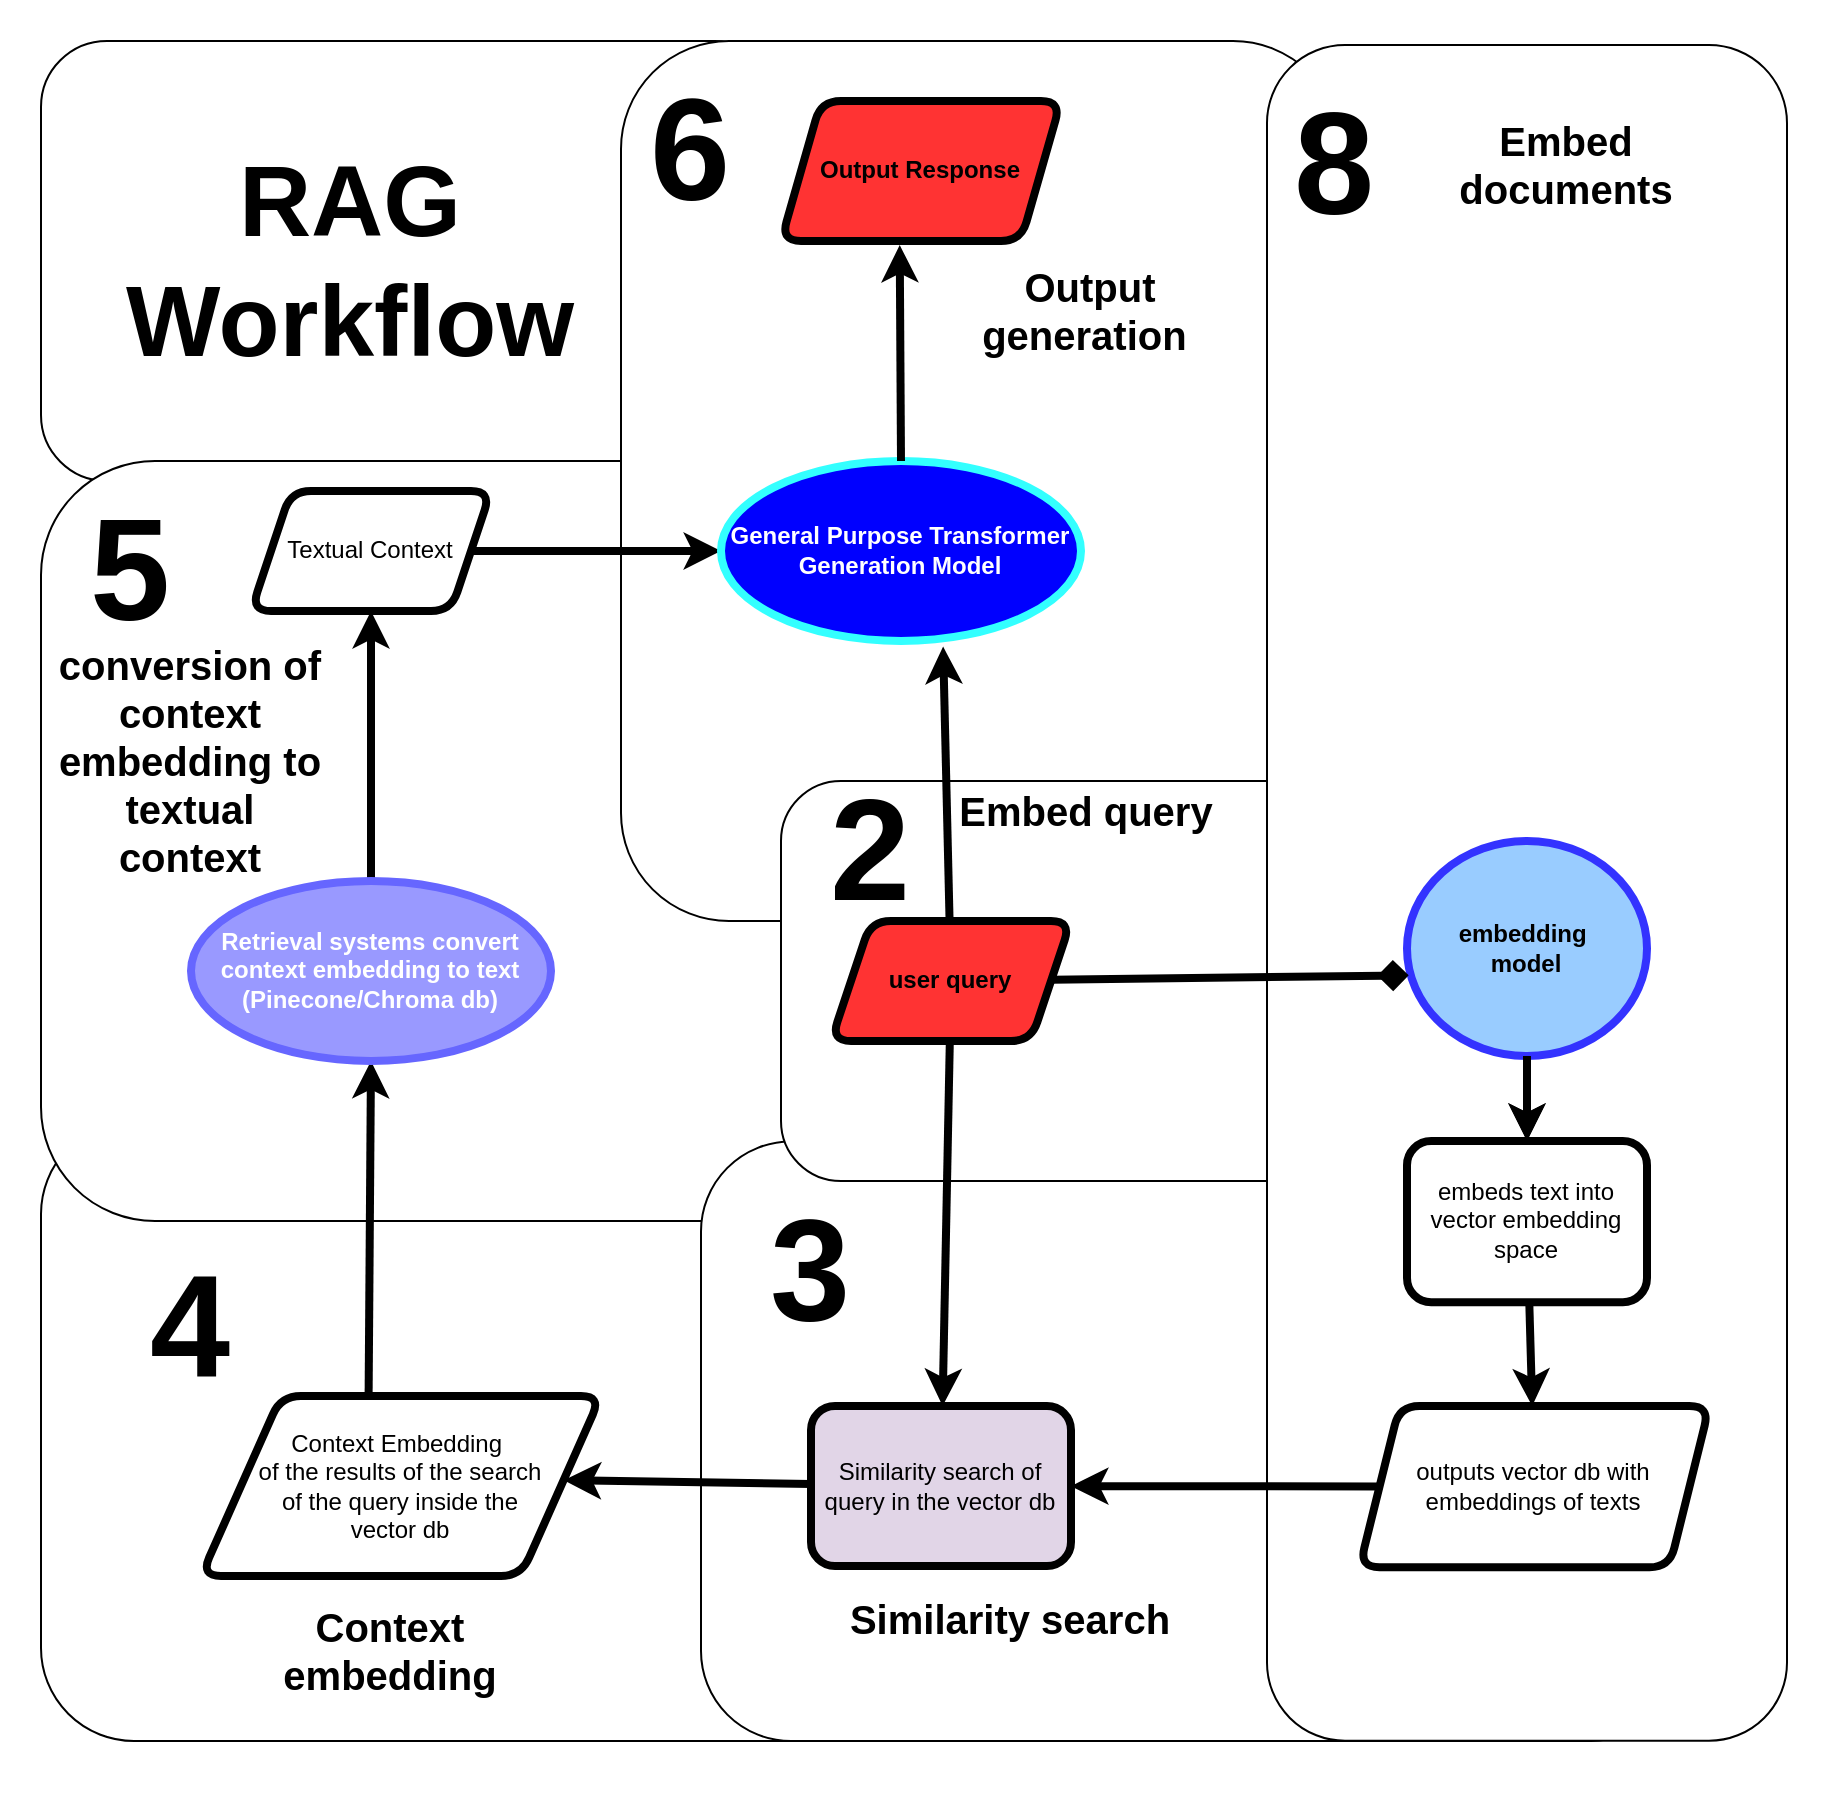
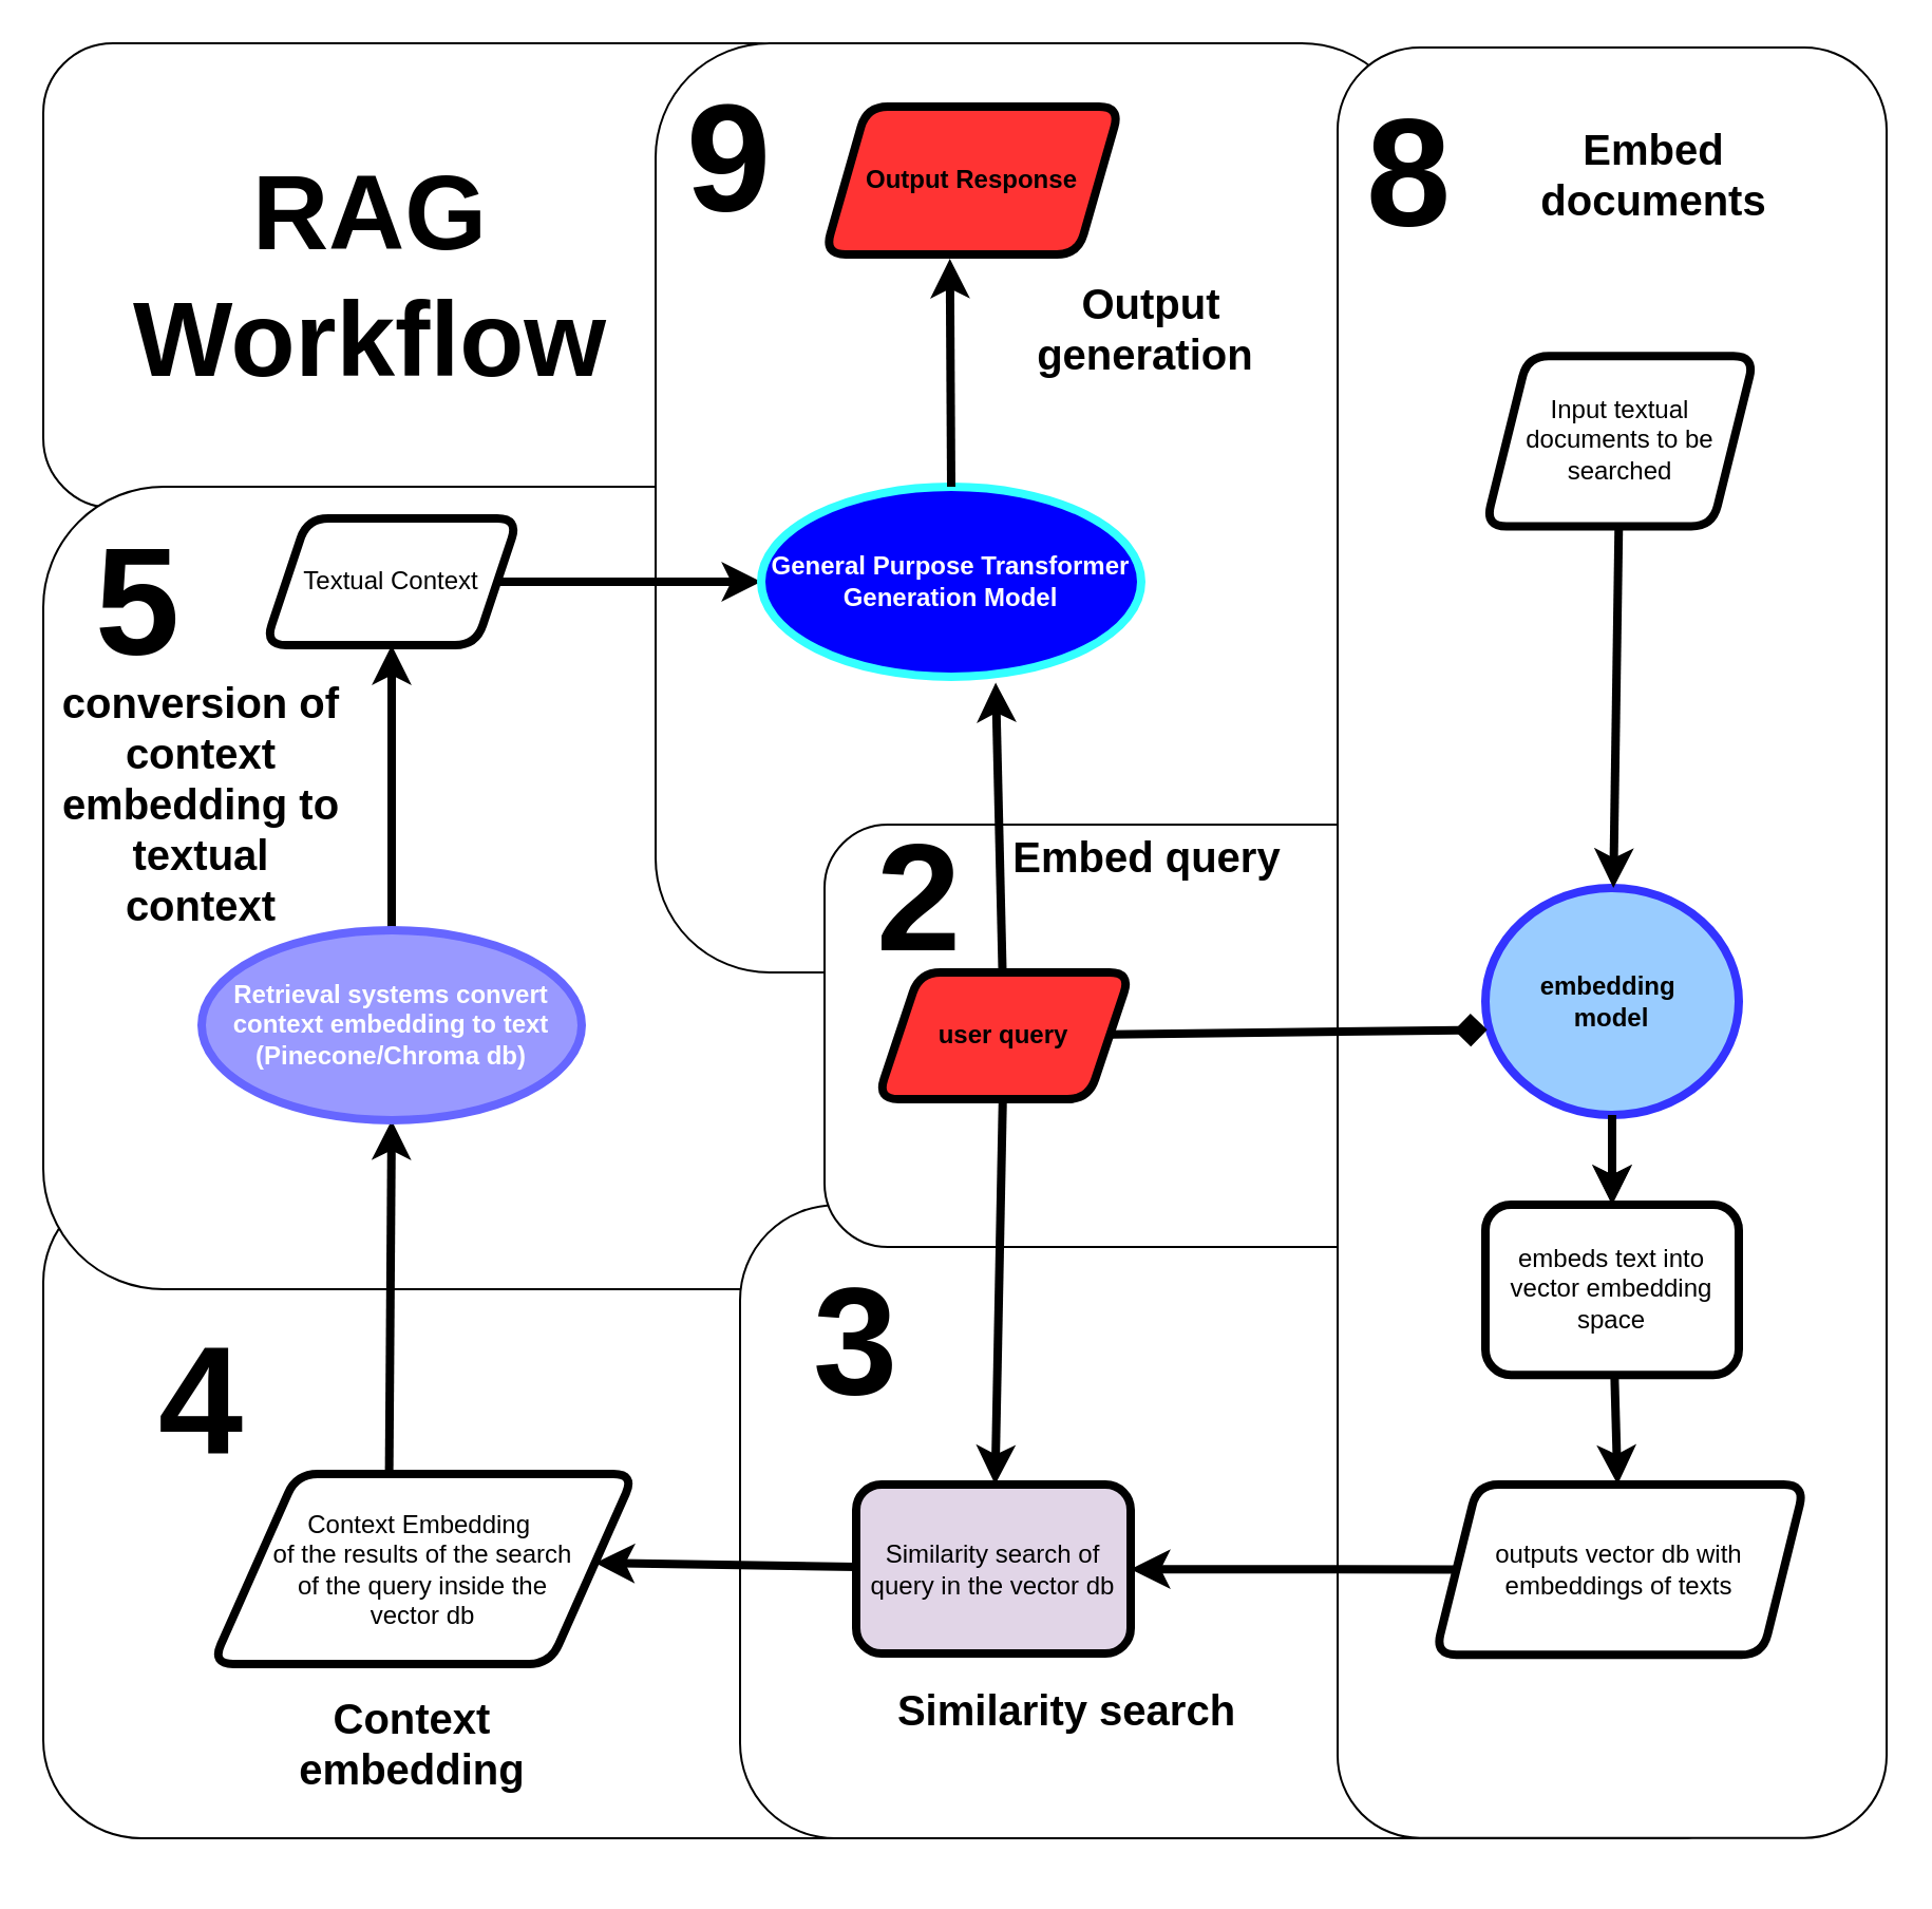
  <mxCell id="0" />
  <mxCell id="1" parent="0" />
  <mxCell id="2" value="" style="group" parent="1" vertex="1" connectable="0"><mxGeometry x="20" y="20" width="873" height="862" as="geometry" /></mxCell>
  <mxCell id="3" value="" style="rounded=1;whiteSpace=wrap;html=1;" parent="2" vertex="1"><mxGeometry width="370" height="220" as="geometry" /></mxCell>
  <mxCell id="4" value="" style="rounded=1;whiteSpace=wrap;html=1;" parent="2" vertex="1"><mxGeometry y="540" width="465" height="310" as="geometry" /></mxCell>
  <mxCell id="5" value="" style="rounded=1;whiteSpace=wrap;html=1;" parent="2" vertex="1"><mxGeometry y="210" width="510" height="380" as="geometry" /></mxCell>
  <mxCell id="6" value="" style="rounded=1;whiteSpace=wrap;html=1;" parent="2" vertex="1"><mxGeometry x="290" width="360" height="440" as="geometry" /></mxCell>
  <mxCell id="7" value="" style="rounded=1;whiteSpace=wrap;html=1;" parent="2" vertex="1"><mxGeometry x="330" y="550.25" width="490" height="299.75" as="geometry" /></mxCell>
  <mxCell id="8" value="" style="rounded=1;whiteSpace=wrap;html=1;" parent="2" vertex="1"><mxGeometry x="370" y="370" width="460" height="200" as="geometry" /></mxCell>
  <mxCell id="9" style="edgeStyle=none;html=1;strokeWidth=4;" parent="2" source="10" target="13" edge="1"><mxGeometry relative="1" as="geometry" /></mxCell>
  <mxCell id="10" value="&lt;b&gt;user query&lt;/b&gt;" style="shape=parallelogram;perimeter=parallelogramPerimeter;whiteSpace=wrap;html=1;fixedSize=1;strokeWidth=4;rounded=1;fillColor=light-dark(#FF3333,#FF3333);" parent="2" vertex="1"><mxGeometry x="395" y="440" width="120" height="60" as="geometry" /></mxCell>
  <mxCell id="11" value="&lt;span&gt;Embed query&lt;/span&gt;" style="text;html=1;align=center;verticalAlign=middle;whiteSpace=wrap;rounded=0;fontSize=20;fontStyle=1" parent="2" vertex="1"><mxGeometry x="433" y="370" width="180" height="30" as="geometry" /></mxCell>
  <mxCell id="12" value="" style="edgeStyle=none;html=1;strokeWidth=4;entryX=0.907;entryY=0.468;entryDx=0;entryDy=0;entryPerimeter=0;" parent="2" source="13" target="15" edge="1"><mxGeometry relative="1" as="geometry" /></mxCell>
  <mxCell id="13" value="Similarity search of query in the vector db" style="rounded=1;whiteSpace=wrap;html=1;strokeWidth=4;fillColor=#e1d5e7;" parent="2" vertex="1"><mxGeometry x="385" y="682.5" width="130" height="80" as="geometry" /></mxCell>
  <mxCell id="14" value="&lt;span&gt;Similarity search&lt;/span&gt;" style="text;html=1;align=center;verticalAlign=middle;whiteSpace=wrap;rounded=0;fontSize=20;fontStyle=1" parent="2" vertex="1"><mxGeometry x="395" y="774" width="180" height="30" as="geometry" /></mxCell>
  <mxCell id="15" value="Context Embedding&amp;nbsp;&lt;div&gt;of the results of the search&lt;/div&gt;&lt;div&gt;&amp;nbsp;of the query inside the&amp;nbsp;&lt;/div&gt;&lt;div&gt;vector db&lt;/div&gt;" style="whiteSpace=wrap;html=1;rounded=1;strokeWidth=4;shape=parallelogram" parent="2" vertex="1"><mxGeometry x="80" y="677.5" width="200" height="90" as="geometry" /></mxCell>
  <mxCell id="16" value="&lt;b&gt;&lt;font style=&quot;font-size: 20px;&quot;&gt;Context embedding&lt;/font&gt;&lt;/b&gt;" style="text;html=1;align=center;verticalAlign=middle;whiteSpace=wrap;rounded=0;" parent="2" vertex="1"><mxGeometry x="85" y="790" width="180" height="30" as="geometry" /></mxCell>
  <mxCell id="17" value="" style="endArrow=classic;html=1;entryX=0.5;entryY=1;entryDx=0;entryDy=0;strokeWidth=4;exitX=0.419;exitY=0.006;exitDx=0;exitDy=0;exitPerimeter=0;" parent="2" source="15" target="46" edge="1"><mxGeometry width="50" height="50" relative="1" as="geometry"><mxPoint x="165" y="670" as="sourcePoint" /><mxPoint x="340" y="770" as="targetPoint" /></mxGeometry></mxCell>
  <mxCell id="18" style="edgeStyle=none;html=1;strokeWidth=4;entryX=0.5;entryY=1;entryDx=0;entryDy=0;" parent="2" source="46" target="21" edge="1"><mxGeometry relative="1" as="geometry" /></mxCell>
  <mxCell id="19" value="&lt;span&gt;conversion of context embedding to textual context&lt;/span&gt;" style="text;html=1;align=center;verticalAlign=middle;whiteSpace=wrap;rounded=0;fontSize=20;fontStyle=1" parent="2" vertex="1"><mxGeometry x="5" y="330" width="140" height="60" as="geometry" /></mxCell>
  <mxCell id="20" style="edgeStyle=none;html=1;strokeWidth=4;" parent="2" source="21" target="34" edge="1"><mxGeometry relative="1" as="geometry" /></mxCell>
  <mxCell id="21" value="Textual Context" style="shape=parallelogram;perimeter=parallelogramPerimeter;whiteSpace=wrap;html=1;fixedSize=1;strokeWidth=4;rounded=1" parent="2" vertex="1"><mxGeometry x="105" y="225" width="120" height="60" as="geometry" /></mxCell>
  <mxCell id="22" value="" style="group" parent="2" vertex="1" connectable="0"><mxGeometry x="613" y="2" width="260" height="860" as="geometry" /></mxCell>
  <mxCell id="23" value="" style="rounded=1;whiteSpace=wrap;html=1;" parent="22" vertex="1"><mxGeometry width="260" height="847.887" as="geometry" /></mxCell>
  <mxCell id="24" value="" style="edgeStyle=none;html=1;strokeWidth=4;" parent="22" source="25" target="27" edge="1"><mxGeometry relative="1" as="geometry" /></mxCell>
  <mxCell id="25" value="embedding&amp;nbsp;&lt;div&gt;model&lt;/div&gt;" style="rounded=1;whiteSpace=wrap;html=1;fillColor=light-dark(#99CCFF,#0066CC);strokeWidth=4;fontStyle=1;ellipse;strokeColor=#3333FF;" parent="22" vertex="1"><mxGeometry x="70" y="397.997" width="120" height="107.5" as="geometry" /></mxCell>
  <mxCell id="26" value="" style="edgeStyle=none;html=1;strokeWidth=4;" parent="22" source="27" target="28" edge="1"><mxGeometry relative="1" as="geometry" /></mxCell>
  <mxCell id="27" value="embeds text into vector embedding space" style="whiteSpace=wrap;html=1;rounded=1;strokeWidth=4;" parent="22" vertex="1"><mxGeometry x="70" y="547.999" width="120" height="80.625" as="geometry" /></mxCell>
  <mxCell id="28" value="outputs vector db with embeddings of texts" style="shape=parallelogram;perimeter=parallelogramPerimeter;whiteSpace=wrap;html=1;fixedSize=1;strokeWidth=4;rounded=1" parent="22" vertex="1"><mxGeometry x="46.25" y="680.5" width="175" height="80.625" as="geometry" /></mxCell>
  <mxCell id="29" value="&lt;span&gt;Embed documents&lt;/span&gt;" style="text;html=1;align=center;verticalAlign=middle;whiteSpace=wrap;rounded=0;fontSize=20;fontStyle=1" parent="22" vertex="1"><mxGeometry x="60" y="40.316" width="180" height="40.312" as="geometry" /></mxCell>
+ <mxCell id="30" value="" style="edgeStyle=none;html=1;strokeWidth=4;" parent="22" source="31" target="25" edge="1"><mxGeometry relative="1" as="geometry" /></mxCell>
+ <mxCell id="31" value="&lt;span style=&quot;background-color: transparent;&quot;&gt;Input textual documents to be searched&lt;/span&gt;" style="shape=parallelogram;perimeter=parallelogramPerimeter;whiteSpace=wrap;html=1;fixedSize=1;strokeWidth=4;rounded=1" parent="22" vertex="1"><mxGeometry x="70" y="146.157" width="127.5" height="80.625" as="geometry" /></mxCell>
  <mxCell id="32" value="" style="edgeStyle=none;html=1;strokeWidth=4;" parent="22" source="25" target="27" edge="1"><mxGeometry relative="1" as="geometry" /></mxCell>
  <mxCell id="33" value="&lt;font style=&quot;font-size: 72px; color: light-dark(rgb(0, 0, 0), rgb(51, 153, 255));&quot;&gt;&lt;span&gt;8&lt;/span&gt;&lt;/font&gt;" style="text;html=1;align=center;verticalAlign=middle;whiteSpace=wrap;rounded=0;fontColor=light-dark(#000000,#3399FF);fontStyle=1" parent="22" vertex="1"><mxGeometry x="-1.25" y="13.437" width="70" height="94.062" as="geometry" /></mxCell>
  <mxCell id="34" value="General Purpose Transformer Generation Model" style="rounded=1;whiteSpace=wrap;html=1;strokeWidth=4;fillColor=light-dark(#0000FF,#000099);fontColor=light-dark(#FFFFFF,#FFFFFF);strokeColor=light-dark(#33FFFF,#FFFFFF);fontStyle=1;ellipse" parent="2" vertex="1"><mxGeometry x="340" y="210" width="180" height="90" as="geometry" /></mxCell>
  <mxCell id="35" style="edgeStyle=none;html=1;entryX=0.617;entryY=1.031;entryDx=0;entryDy=0;entryPerimeter=0;strokeWidth=4;" parent="2" source="10" target="34" edge="1"><mxGeometry relative="1" as="geometry" /></mxCell>
  <mxCell id="36" value="&lt;b&gt;Output Response&lt;/b&gt;" style="shape=parallelogram;perimeter=parallelogramPerimeter;whiteSpace=wrap;html=1;fixedSize=1;strokeWidth=4;rounded=1;fillColor=light-dark(#FF3333,#FF0000);" parent="2" vertex="1"><mxGeometry x="370" y="30" width="140" height="70" as="geometry" /></mxCell>
  <mxCell id="37" style="edgeStyle=none;html=1;entryX=0.424;entryY=1.029;entryDx=0;entryDy=0;entryPerimeter=0;strokeWidth=4;" parent="2" source="34" target="36" edge="1"><mxGeometry relative="1" as="geometry" /></mxCell>
- <mxCell id="38" value="&lt;font style=&quot;font-size: 72px;&quot;&gt;&lt;b&gt;6&lt;/b&gt;&lt;/font&gt;" style="text;html=1;align=center;verticalAlign=middle;whiteSpace=wrap;rounded=0;" parent="2" vertex="1"><mxGeometry x="290" y="20" width="70" height="70" as="geometry" /></mxCell>
+ <mxCell id="38" value="&lt;font style=&quot;font-size: 72px;&quot;&gt;&lt;b&gt;9&lt;/b&gt;&lt;/font&gt;" style="text;html=1;align=center;verticalAlign=middle;whiteSpace=wrap;rounded=0;" parent="2" vertex="1"><mxGeometry x="290" y="20" width="70" height="70" as="geometry" /></mxCell>
  <mxCell id="39" value="Output generation&amp;nbsp;" style="text;html=1;align=center;verticalAlign=middle;whiteSpace=wrap;rounded=0;fontStyle=1;fontSize=20;" parent="2" vertex="1"><mxGeometry x="465" y="120" width="120" height="30" as="geometry" /></mxCell>
  <mxCell id="40" value="&lt;font style=&quot;font-size: 72px;&quot;&gt;&lt;b&gt;2&lt;/b&gt;&lt;/font&gt;" style="text;html=1;align=center;verticalAlign=middle;whiteSpace=wrap;rounded=0;" parent="2" vertex="1"><mxGeometry x="380" y="370" width="70" height="70" as="geometry" /></mxCell>
  <mxCell id="41" value="&lt;font style=&quot;font-size: 72px;&quot;&gt;&lt;b&gt;3&lt;/b&gt;&lt;/font&gt;" style="text;html=1;align=center;verticalAlign=middle;whiteSpace=wrap;rounded=0;" parent="2" vertex="1"><mxGeometry x="350" y="580" width="70" height="70" as="geometry" /></mxCell>
  <mxCell id="42" value="&lt;font style=&quot;font-size: 72px;&quot;&gt;&lt;b&gt;4&lt;/b&gt;&lt;/font&gt;" style="text;html=1;align=center;verticalAlign=middle;whiteSpace=wrap;rounded=0;" parent="2" vertex="1"><mxGeometry x="40" y="607.5" width="70" height="70" as="geometry" /></mxCell>
  <mxCell id="43" value="&lt;font style=&quot;font-size: 72px;&quot;&gt;&lt;b&gt;5&lt;/b&gt;&lt;/font&gt;" style="text;html=1;align=center;verticalAlign=middle;whiteSpace=wrap;rounded=0;" parent="2" vertex="1"><mxGeometry x="10" y="230" width="70" height="70" as="geometry" /></mxCell>
  <mxCell id="44" style="edgeStyle=none;html=1;strokeWidth=4;entryX=0.007;entryY=0.625;entryDx=0;entryDy=0;entryPerimeter=0;endArrow=diamond;" parent="2" source="10" target="25" edge="1"><mxGeometry relative="1" as="geometry" /></mxCell>
  <mxCell id="45" style="edgeStyle=none;html=1;strokeWidth=4;" parent="2" source="28" target="13" edge="1"><mxGeometry relative="1" as="geometry" /></mxCell>
  <mxCell id="46" value="Retrieval systems convert context embedding to text&lt;div&gt;(Pinecone/Chroma db)&lt;/div&gt;" style="rounded=1;whiteSpace=wrap;html=1;strokeWidth=4;fillColor=light-dark(#9999FF,#6666FF);fontColor=#ffffff;strokeColor=light-dark(#6666FF,#FFFFFF);fontStyle=1;ellipse" parent="2" vertex="1"><mxGeometry x="75" y="420" width="180" height="90" as="geometry" /></mxCell>
  <mxCell id="47" value="&lt;font style=&quot;color: light-dark(rgb(0, 0, 0), rgb(204, 204, 0)); font-size: 50px;&quot;&gt;RAG Workflow&lt;/font&gt;" style="text;html=1;align=center;verticalAlign=middle;whiteSpace=wrap;rounded=0;fontStyle=1;fontColor=light-dark(#000000,#CCCC00);" parent="2" vertex="1"><mxGeometry x="5" width="300" height="220" as="geometry" /></mxCell>
